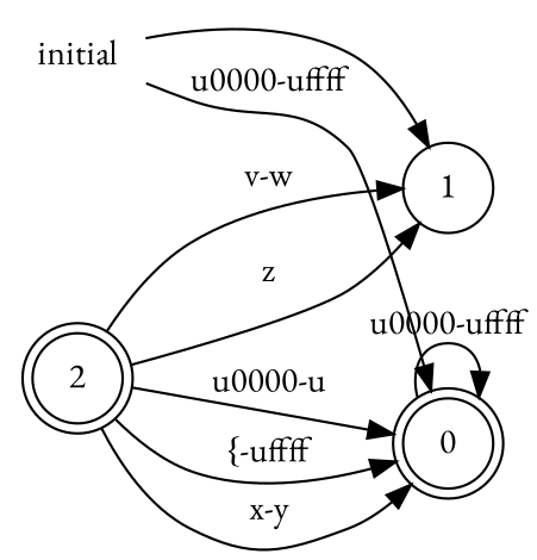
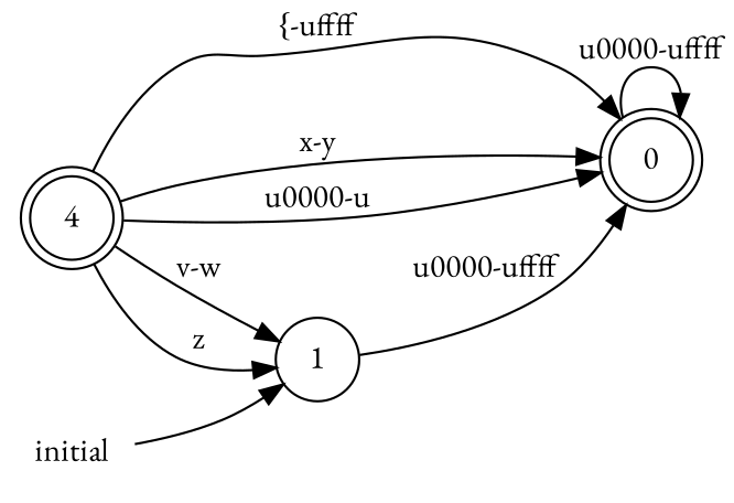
  digraph {
    fontname="EB Garamond"
    rankdir=LR
    node [fontname="EB Garamond" shape=doublecircle]
    edge [fontname="EB Garamond"]
    0
    1 [shape=circle]
-   2
+   2 [label=4]
    initial [shape=plaintext]
    0 -> 0 [label="\u0000-\uffff"]
-   initial -> 0 [label="\u0000-\uffff"]
+   1 -> 0 [label="\u0000-\uffff"]
    2 -> 0 [label="{-\uffff"]
    2 -> 0 [label="x-y"]
    2 -> 0 [label="\u0000-u"]
    2 -> 1 [label="v-w"]
    2 -> 1 [label=z]
    initial -> 1
  }
